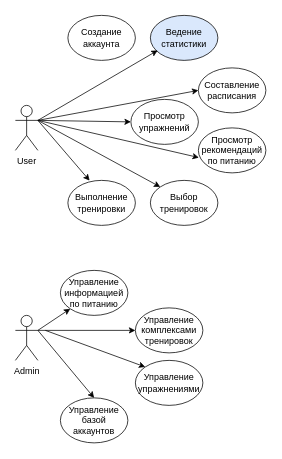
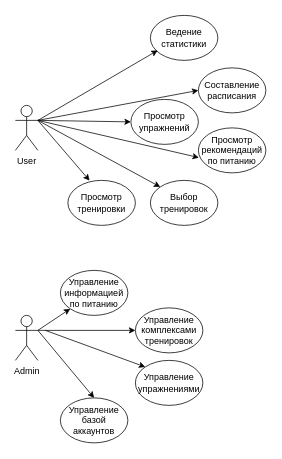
  <mxCell id="0" />
  <mxCell id="1" parent="0" />
  <mxCell id="2" value="User&lt;br&gt;" style="shape=umlActor;verticalLabelPosition=bottom;verticalAlign=top;html=1;outlineConnect=0;" vertex="1" parent="1"><mxGeometry x="20" y="140" width="30" height="60" as="geometry" /></mxCell>
  <mxCell id="3" value="Admin" style="shape=umlActor;verticalLabelPosition=bottom;verticalAlign=top;html=1;outlineConnect=0;" vertex="1" parent="1"><mxGeometry x="20" y="420" width="30" height="60" as="geometry" /></mxCell>
- <mxCell id="4" value="Создание аккаунта" style="ellipse;whiteSpace=wrap;html=1;" vertex="1" parent="1"><mxGeometry x="90" y="20" width="90" height="60" as="geometry" /></mxCell>
- <mxCell id="5" value="Ведение статистики" style="ellipse;whiteSpace=wrap;html=1;fillColor=#dae8fc;" vertex="1" parent="1"><mxGeometry x="200" y="20" width="90" height="60" as="geometry" /></mxCell>
+ <mxCell id="5" value="Ведение статистики" style="ellipse;whiteSpace=wrap;html=1;" vertex="1" parent="1"><mxGeometry x="200" y="20" width="90" height="60" as="geometry" /></mxCell>
  <mxCell id="6" value="Выбор тренировок" style="ellipse;whiteSpace=wrap;html=1;" vertex="1" parent="1"><mxGeometry x="200" y="240" width="90" height="60" as="geometry" /></mxCell>
  <mxCell id="7" value="Составление расписания" style="ellipse;whiteSpace=wrap;html=1;" vertex="1" parent="1"><mxGeometry x="264" y="90" width="90" height="60" as="geometry" /></mxCell>
  <mxCell id="8" value="Просмотр упражнений" style="ellipse;whiteSpace=wrap;html=1;" vertex="1" parent="1"><mxGeometry x="174" y="132" width="90" height="60" as="geometry" /></mxCell>
  <mxCell id="9" value="Просмотр рекомендаций по питанию" style="ellipse;whiteSpace=wrap;html=1;" vertex="1" parent="1"><mxGeometry x="264" y="170" width="90" height="60" as="geometry" /></mxCell>
- <mxCell id="10" value="Выполнение тренировки" style="ellipse;whiteSpace=wrap;html=1;" vertex="1" parent="1"><mxGeometry x="90" y="240" width="90" height="60" as="geometry" /></mxCell>
+ <mxCell id="10" value="Просмотр тренировки" style="ellipse;whiteSpace=wrap;html=1;" vertex="1" parent="1"><mxGeometry x="90" y="240" width="90" height="60" as="geometry" /></mxCell>
  <mxCell id="11" value="" style="endArrow=classic;html=1;rounded=0;entryX=0.108;entryY=0.779;entryDx=0;entryDy=0;entryPerimeter=0;" edge="1" parent="1" target="5"><mxGeometry width="50" height="50" relative="1" as="geometry"><mxPoint x="50" y="160" as="sourcePoint" /><mxPoint x="150" y="110" as="targetPoint" /></mxGeometry></mxCell>
  <mxCell id="12" value="" style="endArrow=classic;html=1;rounded=0;entryX=0;entryY=0.5;entryDx=0;entryDy=0;" edge="1" parent="1" target="8"><mxGeometry width="50" height="50" relative="1" as="geometry"><mxPoint x="50" y="160" as="sourcePoint" /><mxPoint x="150" y="130" as="targetPoint" /></mxGeometry></mxCell>
  <mxCell id="13" value="" style="endArrow=classic;html=1;rounded=0;entryX=0.322;entryY=0.005;entryDx=0;entryDy=0;entryPerimeter=0;" edge="1" parent="1" target="10"><mxGeometry width="50" height="50" relative="1" as="geometry"><mxPoint x="50" y="160" as="sourcePoint" /><mxPoint x="150" y="170" as="targetPoint" /></mxGeometry></mxCell>
  <mxCell id="14" value="" style="endArrow=classic;html=1;rounded=0;entryX=0.008;entryY=0.66;entryDx=0;entryDy=0;entryPerimeter=0;" edge="1" parent="1" target="9"><mxGeometry width="50" height="50" relative="1" as="geometry"><mxPoint x="50" y="160" as="sourcePoint" /><mxPoint x="270" y="140" as="targetPoint" /></mxGeometry></mxCell>
  <mxCell id="15" value="" style="endArrow=classic;html=1;rounded=0;entryX=0;entryY=0;entryDx=0;entryDy=0;" edge="1" parent="1" target="6"><mxGeometry width="50" height="50" relative="1" as="geometry"><mxPoint x="50" y="160" as="sourcePoint" /><mxPoint x="240" y="190" as="targetPoint" /></mxGeometry></mxCell>
  <mxCell id="16" value="" style="endArrow=classic;html=1;rounded=0;entryX=0;entryY=0.5;entryDx=0;entryDy=0;" edge="1" parent="1" target="7"><mxGeometry width="50" height="50" relative="1" as="geometry"><mxPoint x="50" y="160" as="sourcePoint" /><mxPoint x="130" y="140" as="targetPoint" /></mxGeometry></mxCell>
  <mxCell id="17" value="Управление информацией по питанию" style="ellipse;whiteSpace=wrap;html=1;" vertex="1" parent="1"><mxGeometry x="80" y="360" width="90" height="60" as="geometry" /></mxCell>
  <mxCell id="18" value="Управление комплексами тренировок" style="ellipse;whiteSpace=wrap;html=1;" vertex="1" parent="1"><mxGeometry x="180" y="410" width="90" height="60" as="geometry" /></mxCell>
  <mxCell id="19" value="Управление базой аккаунтов" style="ellipse;whiteSpace=wrap;html=1;" vertex="1" parent="1"><mxGeometry x="80" y="530" width="90" height="60" as="geometry" /></mxCell>
  <mxCell id="20" value="Управление упражнениями" style="ellipse;whiteSpace=wrap;html=1;" vertex="1" parent="1"><mxGeometry x="180" y="480" width="90" height="60" as="geometry" /></mxCell>
  <mxCell id="21" value="" style="endArrow=classic;html=1;rounded=0;entryX=0;entryY=0;entryDx=0;entryDy=0;" edge="1" parent="1" target="20"><mxGeometry width="50" height="50" relative="1" as="geometry"><mxPoint x="60" y="440" as="sourcePoint" /><mxPoint x="120" y="450" as="targetPoint" /></mxGeometry></mxCell>
  <mxCell id="22" value="" style="endArrow=classic;html=1;rounded=0;entryX=0;entryY=0.5;entryDx=0;entryDy=0;" edge="1" parent="1" target="18"><mxGeometry width="50" height="50" relative="1" as="geometry"><mxPoint x="50" y="440" as="sourcePoint" /><mxPoint x="110" y="440" as="targetPoint" /></mxGeometry></mxCell>
  <mxCell id="23" value="" style="endArrow=classic;html=1;rounded=0;entryX=0.5;entryY=0;entryDx=0;entryDy=0;" edge="1" parent="1" target="19"><mxGeometry width="50" height="50" relative="1" as="geometry"><mxPoint x="50" y="440" as="sourcePoint" /><mxPoint x="150" y="470" as="targetPoint" /></mxGeometry></mxCell>
  <mxCell id="24" value="" style="endArrow=classic;html=1;rounded=0;exitX=1;exitY=0.333;exitDx=0;exitDy=0;exitPerimeter=0;entryX=0;entryY=1;entryDx=0;entryDy=0;" edge="1" parent="1" source="3" target="17"><mxGeometry width="50" height="50" relative="1" as="geometry"><mxPoint x="60" y="480" as="sourcePoint" /><mxPoint x="110" y="430" as="targetPoint" /></mxGeometry></mxCell>
